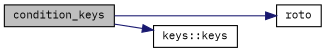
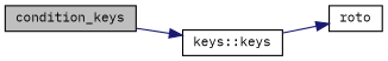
  digraph {
    fontname="IBM Plex Mono"
    rankdir=LR
    node [color=black fillcolor=white fontname="IBM Plex Mono" fontsize=10 shape=record style=filled]
    edge [color=midnightblue fontname="IBM Plex Mono" fontsize=10 labelfontname=Roboto labelfontsize=10 style=solid]
    n1 [fillcolor=grey75 fontcolor=black height=0.2 label=condition_keys width=0.4]
    n2 [height=0.2 label=roto width=0.4]
    n3 [height=0.2 label="keys::keys" width=0.4]
-   n1 -> n2
+   n3 -> n2
    n1 -> n3
  }
